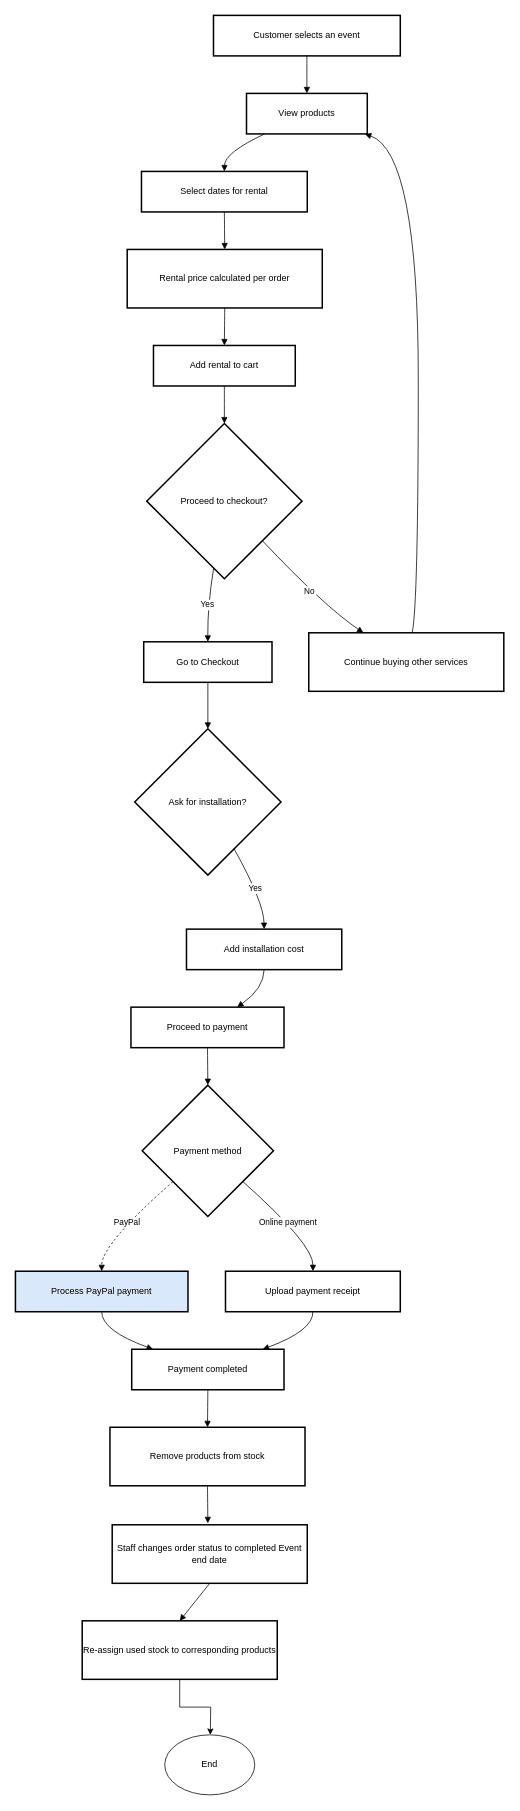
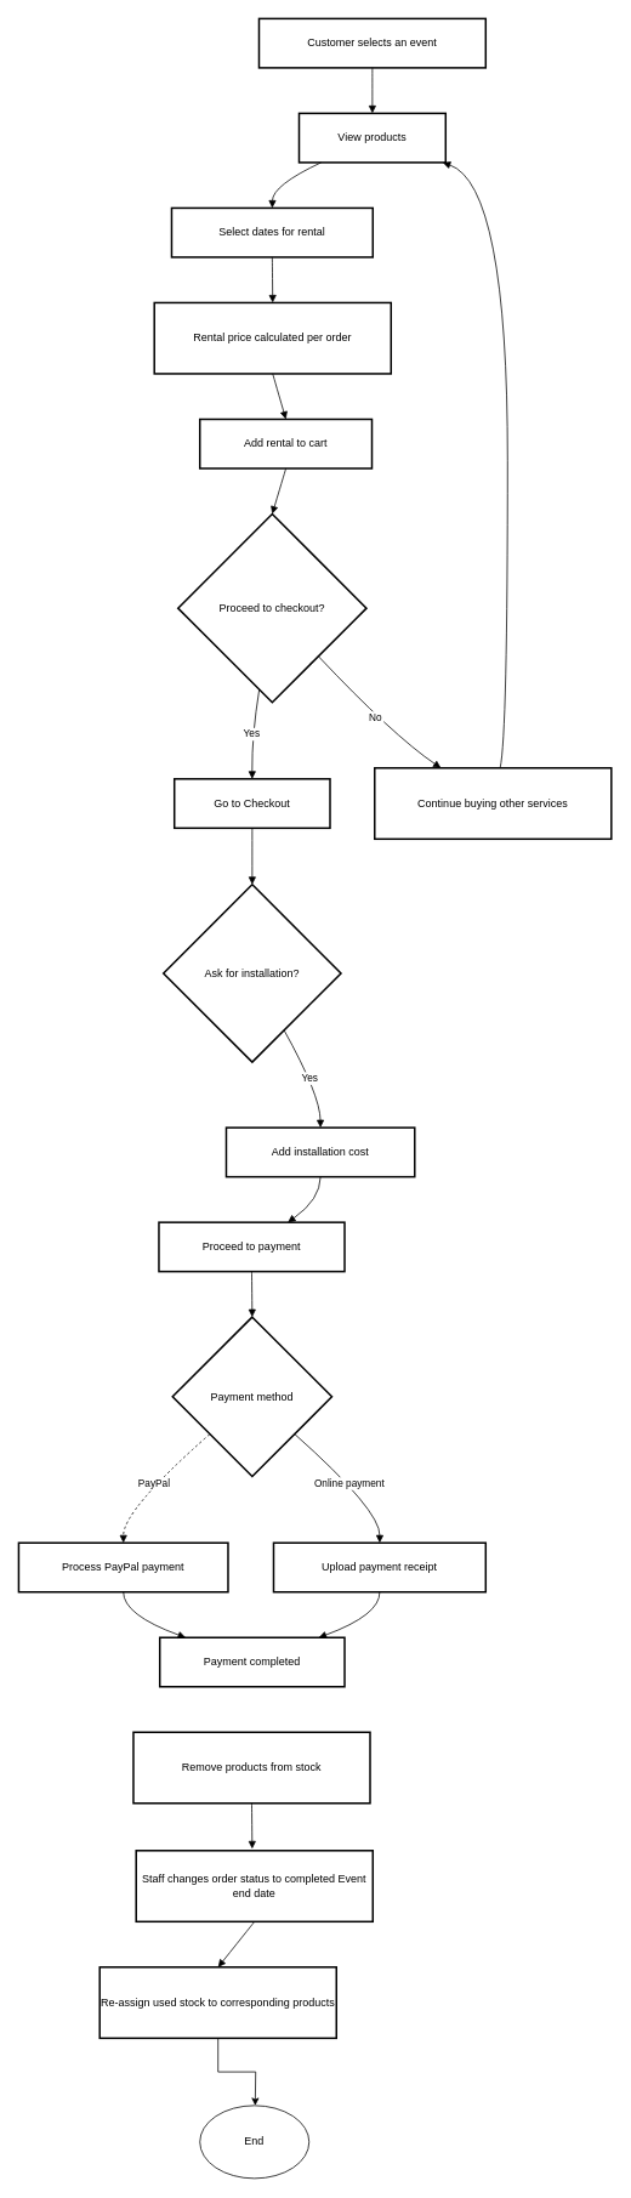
  <mxCell id="0" />
  <mxCell id="1" parent="0" />
  <mxCell id="2" value="Customer selects an event" style="whiteSpace=wrap;strokeWidth=2;" parent="1" vertex="1"><mxGeometry x="284" y="20" width="249" height="54" as="geometry" /></mxCell>
  <mxCell id="3" value="View products" style="whiteSpace=wrap;strokeWidth=2;" parent="1" vertex="1"><mxGeometry x="328" y="124" width="161" height="54" as="geometry" /></mxCell>
  <mxCell id="4" value="Select dates for rental" style="whiteSpace=wrap;strokeWidth=2;" parent="1" vertex="1"><mxGeometry x="188" y="228" width="221" height="54" as="geometry" /></mxCell>
  <mxCell id="5" value="Rental price calculated per order" style="whiteSpace=wrap;strokeWidth=2;" parent="1" vertex="1"><mxGeometry x="169" y="332" width="260" height="78" as="geometry" /></mxCell>
- <mxCell id="6" value="Add rental to cart" style="whiteSpace=wrap;strokeWidth=2;" parent="1" vertex="1"><mxGeometry x="204" y="460" width="189" height="54" as="geometry" /></mxCell>
+ <mxCell id="6" value="Add rental to cart" style="whiteSpace=wrap;strokeWidth=2;" parent="1" vertex="1"><mxGeometry x="219" y="460" width="189" height="54" as="geometry" /></mxCell>
  <mxCell id="7" value="Proceed to checkout?" style="rhombus;strokeWidth=2;whiteSpace=wrap;" parent="1" vertex="1"><mxGeometry x="195" y="564" width="207" height="207" as="geometry" /></mxCell>
  <mxCell id="8" value="Go to Checkout" style="whiteSpace=wrap;strokeWidth=2;" parent="1" vertex="1"><mxGeometry x="191" y="855" width="171" height="54" as="geometry" /></mxCell>
  <mxCell id="9" value="Continue buying other services" style="whiteSpace=wrap;strokeWidth=2;" parent="1" vertex="1"><mxGeometry x="411" y="843" width="260" height="78" as="geometry" /></mxCell>
  <mxCell id="10" value="Ask for installation?" style="rhombus;strokeWidth=2;whiteSpace=wrap;" parent="1" vertex="1"><mxGeometry x="179" y="971" width="195" height="195" as="geometry" /></mxCell>
  <mxCell id="11" value="Add installation cost" style="whiteSpace=wrap;strokeWidth=2;" parent="1" vertex="1"><mxGeometry x="248" y="1238" width="207" height="54" as="geometry" /></mxCell>
  <mxCell id="12" value="Proceed to payment" style="whiteSpace=wrap;strokeWidth=2;" parent="1" vertex="1"><mxGeometry x="174" y="1342" width="204" height="54" as="geometry" /></mxCell>
  <mxCell id="13" value="Payment method" style="rhombus;strokeWidth=2;whiteSpace=wrap;" parent="1" vertex="1"><mxGeometry x="189" y="1446" width="175" height="175" as="geometry" /></mxCell>
- <mxCell id="14" value="Process PayPal payment" style="whiteSpace=wrap;strokeWidth=2;fillColor=#dae8fc;" parent="1" vertex="1"><mxGeometry x="20" y="1694" width="230" height="54" as="geometry" /></mxCell>
+ <mxCell id="14" value="Process PayPal payment" style="whiteSpace=wrap;strokeWidth=2;" parent="1" vertex="1"><mxGeometry x="20" y="1694" width="230" height="54" as="geometry" /></mxCell>
  <mxCell id="15" value="Upload payment receipt" style="whiteSpace=wrap;strokeWidth=2;" parent="1" vertex="1"><mxGeometry x="300" y="1694" width="233" height="54" as="geometry" /></mxCell>
  <mxCell id="16" value="Payment completed" style="whiteSpace=wrap;strokeWidth=2;" parent="1" vertex="1"><mxGeometry x="175" y="1798" width="203" height="54" as="geometry" /></mxCell>
  <mxCell id="17" value="Remove products from stock" style="whiteSpace=wrap;strokeWidth=2;" parent="1" vertex="1"><mxGeometry x="146" y="1902" width="260" height="78" as="geometry" /></mxCell>
  <mxCell id="18" value="Staff changes order status to completed Event end date" style="whiteSpace=wrap;strokeWidth=2;" parent="1" vertex="1"><mxGeometry x="149" y="2032" width="260" height="78" as="geometry" /></mxCell>
  <mxCell id="19" style="edgeStyle=orthogonalEdgeStyle;rounded=0;orthogonalLoop=1;jettySize=auto;html=1;exitX=0.5;exitY=1;exitDx=0;exitDy=0;" edge="1" parent="1" source="20"><mxGeometry relative="1" as="geometry"><mxPoint x="279.769" y="2312" as="targetPoint" /></mxGeometry></mxCell>
  <mxCell id="20" value="Re-assign used stock to corresponding products" style="whiteSpace=wrap;strokeWidth=2;" parent="1" vertex="1"><mxGeometry x="109" y="2160" width="260" height="78" as="geometry" /></mxCell>
  <mxCell id="21" value="" style="curved=1;startArrow=none;endArrow=block;exitX=0.5;exitY=1;entryX=0.5;entryY=0;" parent="1" source="2" target="3" edge="1"><mxGeometry relative="1" as="geometry"><Array as="points" /></mxGeometry></mxCell>
  <mxCell id="22" value="" style="curved=1;startArrow=none;endArrow=block;exitX=0.15;exitY=1;entryX=0.5;entryY=0;" parent="1" source="3" target="4" edge="1"><mxGeometry relative="1" as="geometry"><Array as="points"><mxPoint x="299" y="203" /></Array></mxGeometry></mxCell>
  <mxCell id="23" value="" style="curved=1;startArrow=none;endArrow=block;exitX=0.5;exitY=1;entryX=0.5;entryY=0;" parent="1" source="4" target="5" edge="1"><mxGeometry relative="1" as="geometry"><Array as="points" /></mxGeometry></mxCell>
  <mxCell id="24" value="" style="curved=1;startArrow=none;endArrow=block;exitX=0.5;exitY=1;entryX=0.5;entryY=0;" parent="1" source="5" target="6" edge="1"><mxGeometry relative="1" as="geometry"><Array as="points" /></mxGeometry></mxCell>
  <mxCell id="25" value="" style="curved=1;startArrow=none;endArrow=block;exitX=0.5;exitY=1;entryX=0.5;entryY=0;" parent="1" source="6" target="7" edge="1"><mxGeometry relative="1" as="geometry"><Array as="points" /></mxGeometry></mxCell>
  <mxCell id="26" value="Yes" style="curved=1;startArrow=none;endArrow=block;exitX=0.42;exitY=1;entryX=0.5;entryY=0;" parent="1" source="7" target="8" edge="1"><mxGeometry relative="1" as="geometry"><Array as="points"><mxPoint x="276" y="807" /></Array></mxGeometry></mxCell>
  <mxCell id="27" value="No" style="curved=1;startArrow=none;endArrow=block;exitX=0.98;exitY=1;entryX=0.28;entryY=0;" parent="1" source="7" target="9" edge="1"><mxGeometry relative="1" as="geometry"><Array as="points"><mxPoint x="431" y="807" /></Array></mxGeometry></mxCell>
  <mxCell id="28" value="" style="curved=1;startArrow=none;endArrow=block;exitX=0.53;exitY=0;entryX=0.98;entryY=1;" parent="1" source="9" target="3" edge="1"><mxGeometry relative="1" as="geometry"><Array as="points"><mxPoint x="557" y="807" /><mxPoint x="557" y="203" /></Array></mxGeometry></mxCell>
  <mxCell id="29" value="" style="curved=1;startArrow=none;endArrow=block;exitX=0.5;exitY=1;entryX=0.5;entryY=0;" parent="1" source="8" target="10" edge="1"><mxGeometry relative="1" as="geometry"><Array as="points" /></mxGeometry></mxCell>
  <mxCell id="30" value="Yes" style="curved=1;startArrow=none;endArrow=block;exitX=0.78;exitY=1;entryX=0.5;entryY=0.01;" parent="1" source="10" target="11" edge="1"><mxGeometry relative="1" as="geometry"><Array as="points"><mxPoint x="351" y="1202" /></Array></mxGeometry></mxCell>
  <mxCell id="31" value="" style="curved=1;startArrow=none;endArrow=block;exitX=0.5;exitY=1.01;entryX=0.69;entryY=0.01;" parent="1" source="11" target="12" edge="1"><mxGeometry relative="1" as="geometry"><Array as="points"><mxPoint x="351" y="1317" /></Array></mxGeometry></mxCell>
  <mxCell id="32" value="" style="curved=1;startArrow=none;endArrow=block;exitX=0.5;exitY=1.01;entryX=0.5;entryY=0;" parent="1" source="12" target="13" edge="1"><mxGeometry relative="1" as="geometry"><Array as="points" /></mxGeometry></mxCell>
  <mxCell id="33" value="PayPal" style="curved=1;startArrow=none;endArrow=block;exitX=0;exitY=0.94;entryX=0.5;entryY=0;dashed=1;" parent="1" source="13" target="14" edge="1"><mxGeometry relative="1" as="geometry"><Array as="points"><mxPoint x="135" y="1658" /></Array></mxGeometry></mxCell>
  <mxCell id="34" value="Online payment" style="curved=1;startArrow=none;endArrow=block;exitX=1;exitY=0.94;entryX=0.5;entryY=0;" parent="1" source="13" target="15" edge="1"><mxGeometry relative="1" as="geometry"><Array as="points"><mxPoint x="417" y="1658" /></Array></mxGeometry></mxCell>
  <mxCell id="35" value="" style="curved=1;startArrow=none;endArrow=block;exitX=0.5;exitY=1;entryX=0.14;entryY=0;" parent="1" source="14" target="16" edge="1"><mxGeometry relative="1" as="geometry"><Array as="points"><mxPoint x="135" y="1773" /></Array></mxGeometry></mxCell>
  <mxCell id="36" value="" style="curved=1;startArrow=none;endArrow=block;exitX=0.5;exitY=1;entryX=0.86;entryY=0;" parent="1" source="15" target="16" edge="1"><mxGeometry relative="1" as="geometry"><Array as="points"><mxPoint x="417" y="1773" /></Array></mxGeometry></mxCell>
- <mxCell id="37" value="" style="curved=1;startArrow=none;endArrow=block;exitX=0.5;exitY=1;entryX=0.5;entryY=0;" parent="1" source="16" target="17" edge="1"><mxGeometry relative="1" as="geometry"><Array as="points" /></mxGeometry></mxCell>
  <mxCell id="38" value="" style="curved=1;startArrow=none;endArrow=block;exitX=0.5;exitY=1;entryX=0.5;entryY=0;" parent="1" source="17" edge="1"><mxGeometry relative="1" as="geometry"><Array as="points" /><mxPoint x="276.5" y="2030" as="targetPoint" /></mxGeometry></mxCell>
  <mxCell id="39" value="" style="curved=1;startArrow=none;endArrow=block;exitX=0.5;exitY=1;entryX=0.5;entryY=0;" parent="1" source="18" target="20" edge="1"><mxGeometry relative="1" as="geometry"><Array as="points" /></mxGeometry></mxCell>
  <mxCell id="40" value="End" style="ellipse;whiteSpace=wrap;html=1;" vertex="1" parent="1"><mxGeometry x="219" y="2312" width="120" height="80" as="geometry" /></mxCell>
